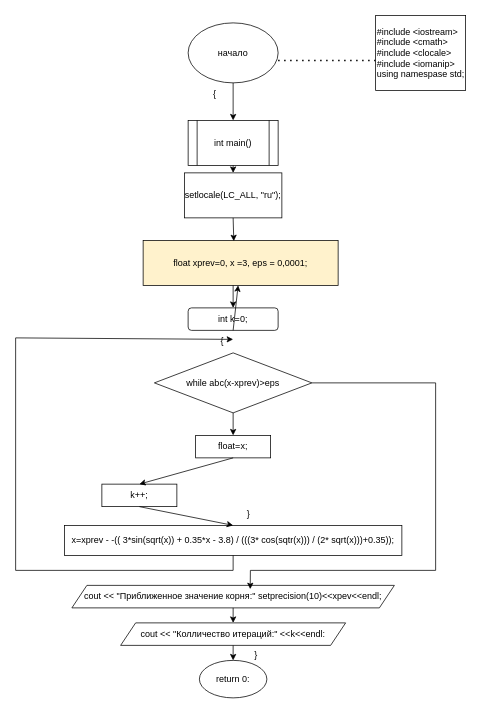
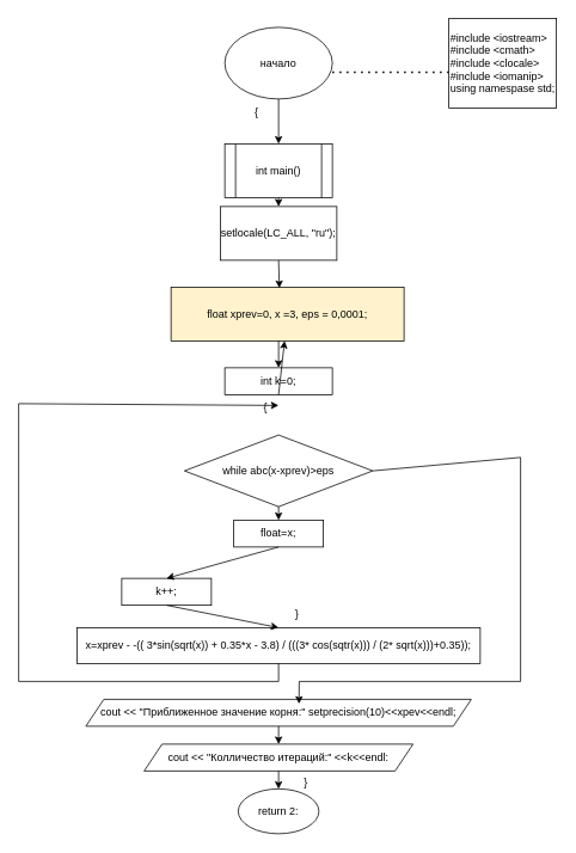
  <mxCell id="0" />
  <mxCell id="1" parent="0" />
  <mxCell id="2" value="начало" style="ellipse;whiteSpace=wrap;html=1;" vertex="1" parent="1"><mxGeometry x="250" y="30" width="120" height="80" as="geometry" /></mxCell>
  <mxCell id="3" value="" style="endArrow=none;dashed=1;html=1;dashPattern=1 3;strokeWidth=2;rounded=0;" edge="1" parent="1"><mxGeometry width="50" height="50" relative="1" as="geometry"><mxPoint x="370" y="80" as="sourcePoint" /><mxPoint x="500" y="80" as="targetPoint" /></mxGeometry></mxCell>
  <mxCell id="4" value="#include &amp;lt;iostream&amp;gt;&lt;div&gt;#include &amp;lt;cmath&amp;gt;&lt;/div&gt;&lt;div&gt;#include &amp;lt;clocale&amp;gt;&lt;/div&gt;&lt;div&gt;#include &amp;lt;iomanip&amp;gt;&lt;/div&gt;&lt;div&gt;using namespase std;&lt;/div&gt;" style="rounded=0;whiteSpace=wrap;html=1;align=left;" vertex="1" parent="1"><mxGeometry x="500" y="20" width="120" height="100" as="geometry" /></mxCell>
  <mxCell id="5" value="int main()" style="shape=process;whiteSpace=wrap;html=1;backgroundOutline=1;" vertex="1" parent="1"><mxGeometry x="250" y="160" width="120" height="60" as="geometry" /></mxCell>
  <mxCell id="6" value="" style="endArrow=classic;html=1;rounded=0;exitX=0.5;exitY=1;exitDx=0;exitDy=0;entryX=0.5;entryY=0;entryDx=0;entryDy=0;" edge="1" parent="1" source="2" target="5"><mxGeometry width="50" height="50" relative="1" as="geometry"><mxPoint x="310" y="270" as="sourcePoint" /><mxPoint x="360" y="220" as="targetPoint" /></mxGeometry></mxCell>
  <mxCell id="7" value="{" style="text;html=1;align=center;verticalAlign=middle;resizable=0;points=[];autosize=1;strokeColor=none;fillColor=none;" vertex="1" parent="1"><mxGeometry x="270" y="110" width="30" height="30" as="geometry" /></mxCell>
  <mxCell id="8" value="setlocale(LC_ALL, &quot;ru&quot;);" style="rounded=0;whiteSpace=wrap;html=1;" vertex="1" parent="1"><mxGeometry x="245" y="230" width="130" height="60" as="geometry" /></mxCell>
  <mxCell id="9" value="" style="endArrow=classic;html=1;rounded=0;exitX=0.5;exitY=1;exitDx=0;exitDy=0;entryX=0.5;entryY=0;entryDx=0;entryDy=0;" edge="1" parent="1" source="5" target="8"><mxGeometry width="50" height="50" relative="1" as="geometry"><mxPoint x="310" y="270" as="sourcePoint" /><mxPoint x="310" y="240" as="targetPoint" /></mxGeometry></mxCell>
  <mxCell id="10" value="float xprev=0, x =3, eps = 0,0001;" style="rounded=0;whiteSpace=wrap;html=1;fillColor=#fff2cc;" vertex="1" parent="1"><mxGeometry x="190" y="320" width="260" height="60" as="geometry" /></mxCell>
- <mxCell id="11" value="int k=0;" style="whiteSpace=wrap;html=1;rounded=1;" vertex="1" parent="1"><mxGeometry x="250" y="410" width="120" height="30" as="geometry" /></mxCell>
+ <mxCell id="11" value="int k=0;" style="whiteSpace=wrap;html=1;" vertex="1" parent="1"><mxGeometry x="250" y="410" width="120" height="30" as="geometry" /></mxCell>
  <mxCell id="12" value="" style="endArrow=classic;html=1;rounded=0;entryX=0.465;entryY=0.017;entryDx=0;entryDy=0;entryPerimeter=0;exitX=0.5;exitY=1;exitDx=0;exitDy=0;" edge="1" parent="1" source="8" target="10"><mxGeometry width="50" height="50" relative="1" as="geometry"><mxPoint x="430" y="285" as="sourcePoint" /><mxPoint x="480" y="235" as="targetPoint" /></mxGeometry></mxCell>
  <mxCell id="13" value="" style="endArrow=classic;html=1;rounded=0;entryX=0.5;entryY=0;entryDx=0;entryDy=0;" edge="1" parent="1" target="11"><mxGeometry width="50" height="50" relative="1" as="geometry"><mxPoint x="310" y="380" as="sourcePoint" /><mxPoint x="360" y="220" as="targetPoint" /></mxGeometry></mxCell>
- <mxCell id="14" value="while abc(x-xprev)&amp;gt;eps" style="rhombus;whiteSpace=wrap;html=1;" vertex="1" parent="1"><mxGeometry x="205" y="470" width="210" height="80" as="geometry" /></mxCell>
+ <mxCell id="14" value="while abc(x-xprev)&amp;gt;eps" style="rhombus;whiteSpace=wrap;html=1;" vertex="1" parent="1"><mxGeometry x="205" y="485" width="210" height="80" as="geometry" /></mxCell>
  <mxCell id="15" value="" style="endArrow=classic;html=1;rounded=0;exitX=0.5;exitY=1;exitDx=0;exitDy=0;" edge="1" parent="1" source="11" target="10"><mxGeometry width="50" height="50" relative="1" as="geometry"><mxPoint x="310" y="610" as="sourcePoint" /><mxPoint x="360" y="560" as="targetPoint" /></mxGeometry></mxCell>
  <mxCell id="16" value="{" style="text;html=1;align=center;verticalAlign=middle;resizable=0;points=[];autosize=1;strokeColor=none;fillColor=none;" vertex="1" parent="1"><mxGeometry x="280" y="440" width="30" height="30" as="geometry" /></mxCell>
  <mxCell id="17" value="float=x;" style="whiteSpace=wrap;html=1;" vertex="1" parent="1"><mxGeometry x="260" y="580" width="100" height="30" as="geometry" /></mxCell>
  <mxCell id="18" value="" style="endArrow=classic;html=1;rounded=0;entryX=0.5;entryY=0;entryDx=0;entryDy=0;exitX=0.5;exitY=1;exitDx=0;exitDy=0;" edge="1" parent="1" source="14" target="17"><mxGeometry width="50" height="50" relative="1" as="geometry"><mxPoint x="310" y="610" as="sourcePoint" /><mxPoint x="360" y="560" as="targetPoint" /></mxGeometry></mxCell>
  <mxCell id="19" value="k++;" style="whiteSpace=wrap;html=1;" vertex="1" parent="1"><mxGeometry x="135" y="645" width="100" height="30" as="geometry" /></mxCell>
  <mxCell id="20" value="" style="endArrow=classic;html=1;rounded=0;entryX=0.5;entryY=0;entryDx=0;entryDy=0;" edge="1" parent="1" target="19"><mxGeometry width="50" height="50" relative="1" as="geometry"><mxPoint x="310" y="610" as="sourcePoint" /><mxPoint x="360" y="560" as="targetPoint" /></mxGeometry></mxCell>
  <mxCell id="21" value="x=xprev - -(( 3*sin(sqrt(x)) + 0.35*x - 3.8) / (((3* cos(sqtr(x))) / (2* sqrt(x)))+0.35));" style="whiteSpace=wrap;html=1;" vertex="1" parent="1"><mxGeometry x="85" y="700" width="450" height="40" as="geometry" /></mxCell>
  <mxCell id="22" value="" style="endArrow=classic;html=1;rounded=0;entryX=0.5;entryY=0;entryDx=0;entryDy=0;exitX=0.5;exitY=1;exitDx=0;exitDy=0;" edge="1" parent="1" source="19" target="21"><mxGeometry width="50" height="50" relative="1" as="geometry"><mxPoint x="260" y="610" as="sourcePoint" /><mxPoint x="310" y="560" as="targetPoint" /></mxGeometry></mxCell>
  <mxCell id="23" value="}" style="text;html=1;align=center;verticalAlign=middle;resizable=0;points=[];autosize=1;strokeColor=none;fillColor=none;" vertex="1" parent="1"><mxGeometry x="315" y="670" width="30" height="30" as="geometry" /></mxCell>
  <mxCell id="24" value="cout &amp;lt;&amp;lt; &quot;Приближенное значение корня:&quot; setprecision(10)&amp;lt;&amp;lt;xpev&amp;lt;&amp;lt;endl;" style="shape=parallelogram;perimeter=parallelogramPerimeter;whiteSpace=wrap;html=1;fixedSize=1;" vertex="1" parent="1"><mxGeometry x="95" y="780" width="430" height="30" as="geometry" /></mxCell>
  <mxCell id="25" value="cout &amp;lt;&amp;lt; &quot;Колличество итераций:&quot; &amp;lt;&amp;lt;k&amp;lt;&amp;lt;endl:" style="shape=parallelogram;perimeter=parallelogramPerimeter;whiteSpace=wrap;html=1;fixedSize=1;" vertex="1" parent="1"><mxGeometry x="160" y="830" width="300" height="30" as="geometry" /></mxCell>
  <mxCell id="26" value="" style="endArrow=classic;html=1;rounded=0;entryX=0.5;entryY=0;entryDx=0;entryDy=0;" edge="1" parent="1" target="25"><mxGeometry width="50" height="50" relative="1" as="geometry"><mxPoint x="310" y="810" as="sourcePoint" /><mxPoint x="350" y="560" as="targetPoint" /></mxGeometry></mxCell>
  <mxCell id="27" value="" style="endArrow=classic;html=1;rounded=0;entryX=0.5;entryY=0;entryDx=0;entryDy=0;" edge="1" parent="1"><mxGeometry width="50" height="50" relative="1" as="geometry"><mxPoint x="310" y="860" as="sourcePoint" /><mxPoint x="310" y="880" as="targetPoint" /></mxGeometry></mxCell>
- <mxCell id="28" value="return 0:" style="ellipse;whiteSpace=wrap;html=1;" vertex="1" parent="1"><mxGeometry x="265" y="880" width="90" height="50" as="geometry" /></mxCell>
+ <mxCell id="28" value="return 2:" style="ellipse;whiteSpace=wrap;html=1;" vertex="1" parent="1"><mxGeometry x="265" y="880" width="90" height="50" as="geometry" /></mxCell>
  <mxCell id="29" value="" style="endArrow=classic;html=1;rounded=0;entryX=1;entryY=0.4;entryDx=0;entryDy=0;entryPerimeter=0;exitX=0.5;exitY=1;exitDx=0;exitDy=0;" edge="1" parent="1" source="21" target="16"><mxGeometry width="50" height="50" relative="1" as="geometry"><mxPoint x="190" y="710" as="sourcePoint" /><mxPoint x="240" y="660" as="targetPoint" /><Array as="points"><mxPoint x="310" y="760" /><mxPoint x="20" y="760" /><mxPoint x="20" y="450" /></Array></mxGeometry></mxCell>
  <mxCell id="30" value="}" style="text;html=1;align=center;verticalAlign=middle;resizable=0;points=[];autosize=1;strokeColor=none;fillColor=none;" vertex="1" parent="1"><mxGeometry x="325" y="858" width="30" height="30" as="geometry" /></mxCell>
  <mxCell id="31" value="" style="endArrow=classic;html=1;rounded=0;entryX=0.553;entryY=0.167;entryDx=0;entryDy=0;entryPerimeter=0;exitX=1;exitY=0.5;exitDx=0;exitDy=0;" edge="1" parent="1" source="14" target="24"><mxGeometry width="50" height="50" relative="1" as="geometry"><mxPoint x="370" y="810" as="sourcePoint" /><mxPoint x="420" y="760" as="targetPoint" /><Array as="points"><mxPoint x="580" y="510" /><mxPoint x="580" y="760" /><mxPoint x="333" y="760" /></Array></mxGeometry></mxCell>
